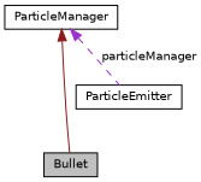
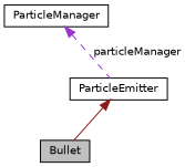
  digraph {
    node [color=black fillcolor=white fontname=Helvetica fontsize=10 shape=record style=filled]
    edge [dir=back fontname=Helvetica fontsize=10 labelfontname=Helvetica labelfontsize=10]
    n1 [fillcolor=grey75 fontcolor=black height=0.2 label=Bullet width=0.4]
    n2 [height=0.2 label=ParticleEmitter width=0.4]
    n3 [height=0.2 label=ParticleManager width=0.4]
-   n3 -> n1 [color=firebrick4 style=solid]
+   n2 -> n1 [color=firebrick4 style=solid]
    n3 -> n2 [color=darkorchid3 label=" particleManager" style=dashed]
  }
